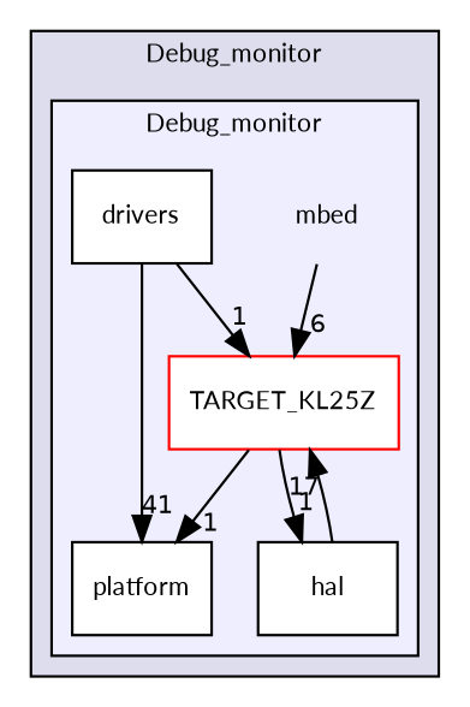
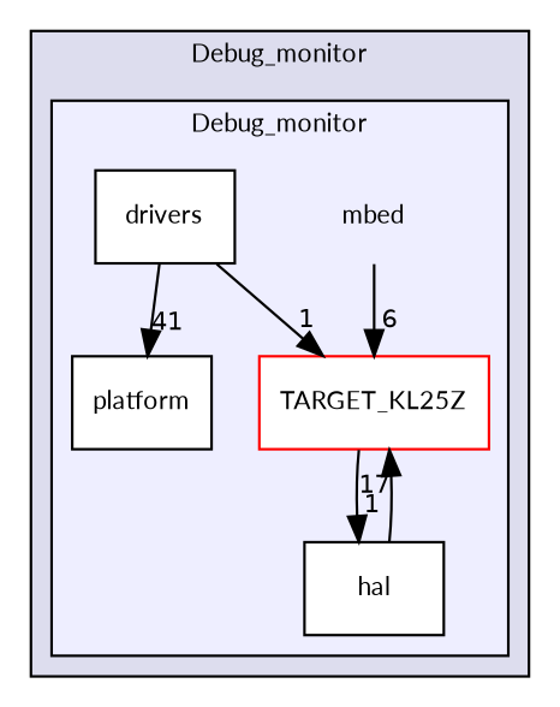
  digraph {
    compound=true
    fontname=Lato
    node [fontname=Lato fontsize=10 shape=box fillcolor=white style=filled]
    edge [fontname=Lato headlabel=1 labeldistance=1.5 labelfontname=Helvetica labelfontsize=10]
    n1 [label=mbed shape=plaintext fillcolor="" style=""]
    n2 [label=drivers]
    n3 [label=hal]
    n4 [label=platform]
    n5 [color=red label=TARGET_KL25Z]
    subgraph cluster_1 {
      bgcolor="#ddddee"
      fontsize=10
      label=Debug_monitor
      pencolor=black
      subgraph cluster_2 {
        bgcolor="#eeeeff"
        fontsize=10
        label=Debug_monitor
        pencolor=black
        n1
        n2
        n3
        n4
        n5
      }
    }
    n1 -> n5 [headlabel=6]
    n2 -> n4 [headlabel=41]
    n2 -> n5
    n3 -> n5 [headlabel=17]
    n5 -> n3
-   n5 -> n4
  }
